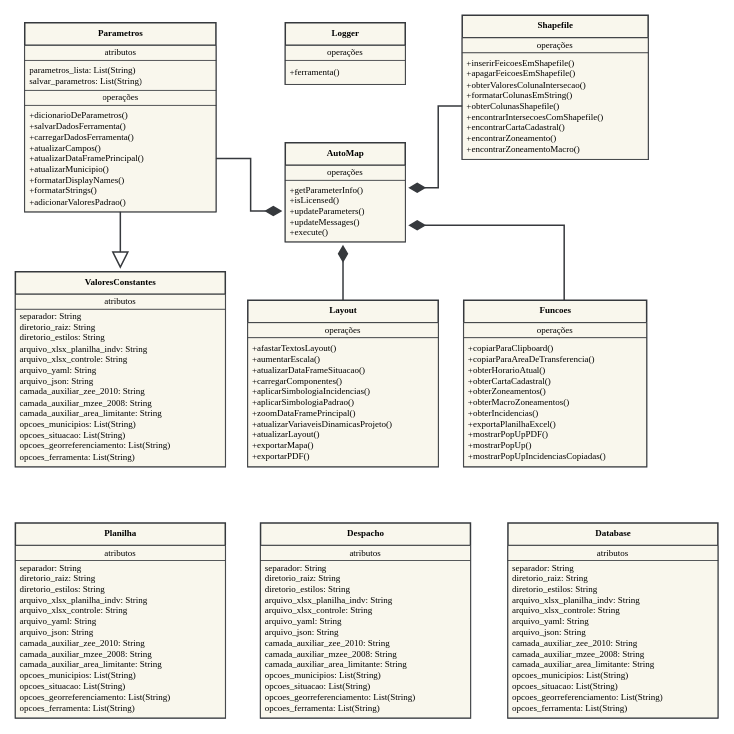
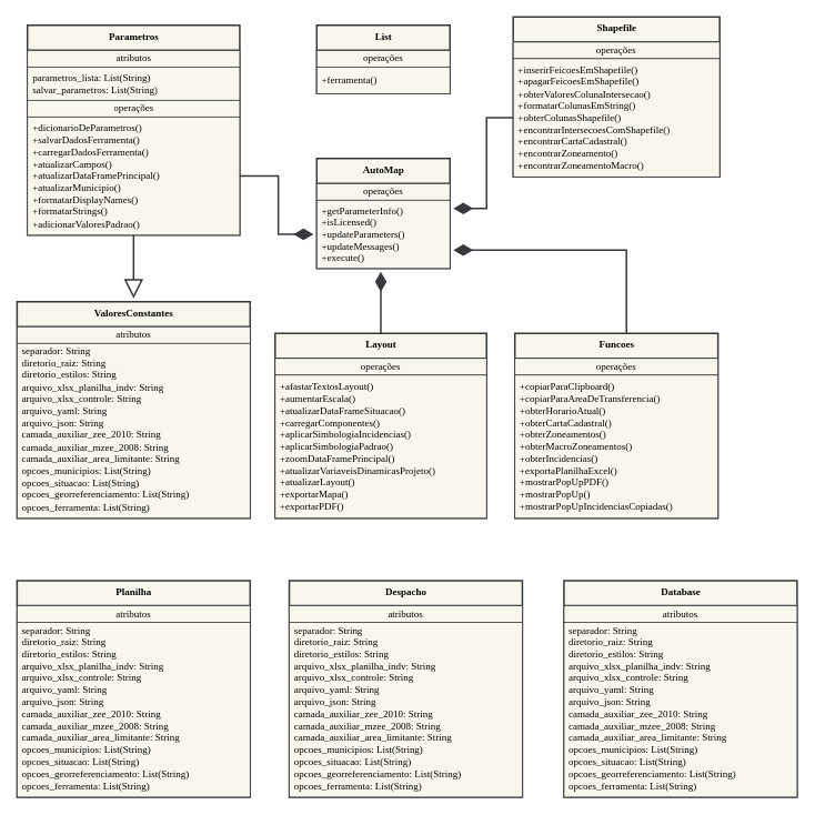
  <mxCell id="0" />
  <mxCell id="1" parent="0" />
  <mxCell id="2" value="&lt;b&gt;Parametros&lt;/b&gt;" style="swimlane;fontStyle=0;align=center;verticalAlign=top;childLayout=stackLayout;horizontal=1;startSize=30;horizontalStack=0;resizeParent=1;resizeParentMax=0;resizeLast=0;collapsible=0;marginBottom=0;html=1;strokeWidth=2;fillColor=#f9f7ed;strokeColor=#36393d;fontColor=#000000;fontFamily=Verdana;" parent="1" vertex="1"><mxGeometry x="32.5" y="30" width="255" height="252" as="geometry" /></mxCell>
  <mxCell id="3" value="atributos" style="text;html=1;strokeColor=#36393d;fillColor=#f9f7ed;align=center;verticalAlign=middle;spacingLeft=4;spacingRight=4;overflow=hidden;rotatable=0;points=[[0,0.5],[1,0.5]];portConstraint=eastwest;fontColor=#000000;fontFamily=Verdana;" parent="2" vertex="1"><mxGeometry y="30" width="255" height="20" as="geometry" /></mxCell>
  <mxCell id="4" value="&lt;div&gt;&lt;span style=&quot;background-color: initial;&quot;&gt;parametros_lista: List(String)&lt;/span&gt;&lt;br&gt;&lt;/div&gt;&lt;div&gt;salvar_parametros: List(String)&lt;/div&gt;" style="text;html=1;strokeColor=#36393d;fillColor=#f9f7ed;align=left;verticalAlign=middle;spacingLeft=4;spacingRight=4;overflow=hidden;rotatable=0;points=[[0,0.5],[1,0.5]];portConstraint=eastwest;fontColor=#000000;fontFamily=Verdana;" parent="2" vertex="1"><mxGeometry y="50" width="255" height="40" as="geometry" /></mxCell>
  <mxCell id="5" value="operações" style="text;html=1;strokeColor=#36393d;fillColor=#f9f7ed;align=center;verticalAlign=middle;spacingLeft=4;spacingRight=4;overflow=hidden;rotatable=0;points=[[0,0.5],[1,0.5]];portConstraint=eastwest;fontColor=#000000;fontFamily=Verdana;" parent="2" vertex="1"><mxGeometry y="90" width="255" height="20" as="geometry" /></mxCell>
  <mxCell id="6" value="&lt;div&gt;+dicionarioDeParametros()&lt;/div&gt;&lt;div&gt;+salvarDadosFerramenta()&lt;/div&gt;&lt;div&gt;+carregarDadosFerramenta()&lt;/div&gt;&lt;div&gt;+atualizarCampos()&lt;/div&gt;&lt;div&gt;+atualizarDataFramePrincipal()&lt;/div&gt;&lt;div&gt;+atualizarMunicipio()&lt;/div&gt;&lt;div&gt;+formatarDisplayNames()&lt;/div&gt;&lt;div&gt;+formatarStrings()&lt;/div&gt;&lt;div&gt;+adicionarValoresPadrao()&lt;/div&gt;" style="text;html=1;strokeColor=#36393d;fillColor=#f9f7ed;align=left;verticalAlign=middle;spacingLeft=4;spacingRight=4;overflow=hidden;rotatable=0;points=[[0,0.5],[1,0.5]];portConstraint=eastwest;fontColor=#000000;fontFamily=Verdana;" parent="2" vertex="1"><mxGeometry y="110" width="255" height="142" as="geometry" /></mxCell>
  <mxCell id="7" value="&lt;span style=&quot;font-weight: 700;&quot;&gt;ValoresConstantes&lt;/span&gt;" style="swimlane;fontStyle=0;align=center;verticalAlign=top;childLayout=stackLayout;horizontal=1;startSize=30;horizontalStack=0;resizeParent=1;resizeParentMax=0;resizeLast=0;collapsible=0;marginBottom=0;html=1;strokeWidth=2;fillColor=#f9f7ed;strokeColor=#36393d;fontColor=#000000;fontFamily=Verdana;" parent="1" vertex="1"><mxGeometry x="20" y="362" width="280" height="260" as="geometry" /></mxCell>
  <mxCell id="8" value="atributos" style="text;html=1;strokeColor=#36393d;fillColor=#f9f7ed;align=center;verticalAlign=middle;spacingLeft=4;spacingRight=4;overflow=hidden;rotatable=0;points=[[0,0.5],[1,0.5]];portConstraint=eastwest;fontColor=#000000;fontFamily=Verdana;" parent="7" vertex="1"><mxGeometry y="30" width="280" height="20" as="geometry" /></mxCell>
  <mxCell id="9" value="&lt;div&gt;&lt;div&gt;&lt;div&gt;separador: String&lt;/div&gt;&lt;div&gt;diretorio_raiz: String&lt;/div&gt;&lt;div&gt;diretorio_estilos: String&lt;/div&gt;&lt;div&gt;arquivo_xlsx_planilha_indv: String&lt;/div&gt;&lt;div&gt;arquivo_xlsx_controle: String&lt;/div&gt;&lt;div&gt;arquivo_yaml: String&lt;/div&gt;&lt;div&gt;arquivo_json: String&lt;/div&gt;&lt;div&gt;camada_auxiliar_zee_2010: String&lt;/div&gt;&lt;div&gt;camada_auxiliar_mzee_2008: String&lt;/div&gt;&lt;div&gt;camada_auxiliar_area_limitante: String&lt;/div&gt;&lt;div&gt;opcoes_municipios:&amp;nbsp;&lt;span style=&quot;background-color: initial;&quot;&gt;List(String)&lt;/span&gt;&lt;/div&gt;&lt;div&gt;opcoes_situacao:&amp;nbsp;&lt;span style=&quot;background-color: initial;&quot;&gt;List(String)&lt;/span&gt;&lt;/div&gt;&lt;div&gt;opcoes_georreferenciamento:&amp;nbsp;&lt;span style=&quot;background-color: initial;&quot;&gt;List(String)&lt;/span&gt;&lt;/div&gt;&lt;div&gt;opcoes_ferramenta:&amp;nbsp;&lt;span style=&quot;background-color: initial;&quot;&gt;List(String)&lt;/span&gt;&lt;/div&gt;&lt;/div&gt;&lt;div&gt;&lt;br&gt;&lt;/div&gt;&lt;/div&gt;" style="text;html=1;strokeColor=#36393d;fillColor=#f9f7ed;align=left;verticalAlign=middle;spacingLeft=4;spacingRight=4;overflow=hidden;rotatable=0;points=[[0,0.5],[1,0.5]];portConstraint=eastwest;fontColor=#000000;fontFamily=Verdana;" parent="7" vertex="1"><mxGeometry y="50" width="280" height="210" as="geometry" /></mxCell>
  <mxCell id="10" value="&lt;b&gt;Shapefile&lt;/b&gt;" style="swimlane;fontStyle=0;align=center;verticalAlign=top;childLayout=stackLayout;horizontal=1;startSize=30;horizontalStack=0;resizeParent=1;resizeParentMax=0;resizeLast=0;collapsible=0;marginBottom=0;html=1;strokeWidth=2;fillColor=#f9f7ed;strokeColor=#36393d;fontColor=#000000;fontFamily=Verdana;" parent="1" vertex="1"><mxGeometry x="616" y="20" width="248" height="192" as="geometry" /></mxCell>
  <mxCell id="11" value="operações" style="text;html=1;strokeColor=#36393d;fillColor=#f9f7ed;align=center;verticalAlign=middle;spacingLeft=4;spacingRight=4;overflow=hidden;rotatable=0;points=[[0,0.5],[1,0.5]];portConstraint=eastwest;fontColor=#000000;fontFamily=Verdana;" parent="10" vertex="1"><mxGeometry y="30" width="248" height="20" as="geometry" /></mxCell>
  <mxCell id="12" value="&lt;div&gt;+inserirFeicoesEmShapefile()&lt;/div&gt;&lt;div&gt;+apagarFeicoesEmShapefile()&lt;/div&gt;&lt;div&gt;+obterValoresColunaIntersecao()&lt;/div&gt;&lt;div&gt;+formatarColunasEmString()&lt;/div&gt;&lt;div&gt;+obterColunasShapefile()&lt;/div&gt;&lt;div&gt;+encontrarIntersecoesComShapefile()&lt;/div&gt;&lt;div&gt;+encontrarCartaCadastral()&lt;/div&gt;&lt;div&gt;+encontrarZoneamento()&lt;/div&gt;&lt;div&gt;+encontrarZoneamentoMacro()&lt;/div&gt;" style="text;html=1;strokeColor=#36393d;fillColor=#f9f7ed;align=left;verticalAlign=middle;spacingLeft=4;spacingRight=4;overflow=hidden;rotatable=0;points=[[0,0.5],[1,0.5]];portConstraint=eastwest;fontColor=#000000;fontFamily=Verdana;" parent="10" vertex="1"><mxGeometry y="50" width="248" height="142" as="geometry" /></mxCell>
  <mxCell id="13" style="edgeStyle=orthogonalEdgeStyle;rounded=0;jumpSize=6;html=0;labelBackgroundColor=default;labelBorderColor=none;strokeColor=#36393D;strokeWidth=2;fontFamily=Verdana;fontColor=#000000;endArrow=diamondThin;endFill=1;startSize=8;endSize=18;targetPerimeterSpacing=4;" parent="1" source="14" target="23" edge="1"><mxGeometry relative="1" as="geometry"><Array as="points"><mxPoint x="457" y="320" /><mxPoint x="457" y="320" /></Array></mxGeometry></mxCell>
  <mxCell id="14" value="&lt;b&gt;Layout&lt;/b&gt;" style="swimlane;fontStyle=0;align=center;verticalAlign=top;childLayout=stackLayout;horizontal=1;startSize=30;horizontalStack=0;resizeParent=1;resizeParentMax=0;resizeLast=0;collapsible=0;marginBottom=0;html=1;strokeWidth=2;fillColor=#f9f7ed;strokeColor=#36393d;fontColor=#000000;fontFamily=Verdana;" parent="1" vertex="1"><mxGeometry x="330" y="400" width="254" height="222" as="geometry" /></mxCell>
  <mxCell id="15" value="operações" style="text;html=1;strokeColor=#36393d;fillColor=#f9f7ed;align=center;verticalAlign=middle;spacingLeft=4;spacingRight=4;overflow=hidden;rotatable=0;points=[[0,0.5],[1,0.5]];portConstraint=eastwest;fontColor=#000000;fontFamily=Verdana;" parent="14" vertex="1"><mxGeometry y="30" width="254" height="20" as="geometry" /></mxCell>
  <mxCell id="16" value="&lt;div&gt;+afastarTextosLayout()&lt;/div&gt;&lt;div&gt;+aumentarEscala()&lt;/div&gt;&lt;div&gt;+atualizarDataFrameSituacao()&lt;/div&gt;&lt;div&gt;+carregarComponentes()&lt;/div&gt;&lt;div&gt;+aplicarSimbologiaIncidencias()&lt;/div&gt;&lt;div&gt;+aplicarSimbologiaPadrao()&lt;/div&gt;&lt;div&gt;+zoomDataFramePrincipal()&lt;/div&gt;&lt;div&gt;+atualizarVariaveisDinamicasProjeto()&lt;/div&gt;&lt;div&gt;+atualizarLayout()&lt;/div&gt;&lt;div&gt;+exportarMapa()&lt;/div&gt;&lt;div&gt;+exportarPDF()&lt;/div&gt;" style="text;html=1;strokeColor=#36393d;fillColor=#f9f7ed;align=left;verticalAlign=middle;spacingLeft=4;spacingRight=4;overflow=hidden;rotatable=0;points=[[0,0.5],[1,0.5]];portConstraint=eastwest;fontColor=#000000;fontFamily=Verdana;" parent="14" vertex="1"><mxGeometry y="50" width="254" height="172" as="geometry" /></mxCell>
  <mxCell id="17" style="edgeStyle=orthogonalEdgeStyle;rounded=0;jumpSize=6;html=0;labelBackgroundColor=default;labelBorderColor=none;strokeColor=#36393D;strokeWidth=2;fontFamily=Verdana;fontColor=#000000;endArrow=diamondThin;endFill=1;startSize=8;endSize=18;targetPerimeterSpacing=4;" parent="1" source="18" target="23" edge="1"><mxGeometry relative="1" as="geometry"><Array as="points"><mxPoint x="752" y="300" /></Array></mxGeometry></mxCell>
  <mxCell id="18" value="&lt;b&gt;Funcoes&lt;/b&gt;" style="swimlane;fontStyle=0;align=center;verticalAlign=top;childLayout=stackLayout;horizontal=1;startSize=30;horizontalStack=0;resizeParent=1;resizeParentMax=0;resizeLast=0;collapsible=0;marginBottom=0;html=1;strokeWidth=2;fillColor=#f9f7ed;strokeColor=#36393d;fontColor=#000000;fontFamily=Verdana;" parent="1" vertex="1"><mxGeometry x="618" y="400" width="244" height="222" as="geometry" /></mxCell>
  <mxCell id="19" value="operações" style="text;html=1;strokeColor=#36393d;fillColor=#f9f7ed;align=center;verticalAlign=middle;spacingLeft=4;spacingRight=4;overflow=hidden;rotatable=0;points=[[0,0.5],[1,0.5]];portConstraint=eastwest;fontColor=#000000;fontFamily=Verdana;" parent="18" vertex="1"><mxGeometry y="30" width="244" height="20" as="geometry" /></mxCell>
  <mxCell id="20" value="&lt;div&gt;+copiarParaClipboard()&lt;/div&gt;&lt;div&gt;+copiarParaAreaDeTransferencia()&lt;/div&gt;&lt;div&gt;+obterHorarioAtual()&lt;/div&gt;&lt;div&gt;+obterCartaCadastral()&lt;/div&gt;&lt;div&gt;+obterZoneamentos()&lt;/div&gt;&lt;div&gt;+obterMacroZoneamentos()&lt;/div&gt;&lt;div&gt;+obterIncidencias()&lt;/div&gt;&lt;div&gt;+exportaPlanilhaExcel()&lt;/div&gt;&lt;div&gt;+mostrarPopUpPDF()&lt;/div&gt;&lt;div&gt;+mostrarPopUp()&lt;/div&gt;&lt;div&gt;+mostrarPopUpIncidenciasCopiadas()&lt;/div&gt;" style="text;html=1;strokeColor=#36393d;fillColor=#f9f7ed;align=left;verticalAlign=middle;spacingLeft=4;spacingRight=4;overflow=hidden;rotatable=0;points=[[0,0.5],[1,0.5]];portConstraint=eastwest;fontColor=#000000;fontFamily=Verdana;" parent="18" vertex="1"><mxGeometry y="50" width="244" height="172" as="geometry" /></mxCell>
  <mxCell id="21" value="&lt;b&gt;AutoMap&lt;/b&gt;" style="swimlane;fontStyle=0;align=center;verticalAlign=top;childLayout=stackLayout;horizontal=1;startSize=30;horizontalStack=0;resizeParent=1;resizeParentMax=0;resizeLast=0;collapsible=0;marginBottom=0;html=1;strokeWidth=2;fillColor=#f9f7ed;strokeColor=#36393d;fontColor=#000000;fontFamily=Verdana;" parent="1" vertex="1"><mxGeometry x="380" y="190" width="160" height="132" as="geometry" /></mxCell>
  <mxCell id="22" value="operações" style="text;html=1;strokeColor=#36393d;fillColor=#f9f7ed;align=center;verticalAlign=middle;spacingLeft=4;spacingRight=4;overflow=hidden;rotatable=0;points=[[0,0.5],[1,0.5]];portConstraint=eastwest;fontColor=#000000;fontFamily=Verdana;" parent="21" vertex="1"><mxGeometry y="30" width="160" height="20" as="geometry" /></mxCell>
  <mxCell id="23" value="&lt;div&gt;+getParameterInfo()&lt;/div&gt;&lt;div&gt;+isLicensed()&lt;/div&gt;&lt;div&gt;+updateParameters()&lt;/div&gt;&lt;div&gt;+updateMessages()&lt;/div&gt;&lt;div&gt;+execute()&lt;/div&gt;" style="text;html=1;strokeColor=#36393d;fillColor=#f9f7ed;align=left;verticalAlign=middle;spacingLeft=4;spacingRight=4;overflow=hidden;rotatable=0;points=[[0,0.5],[1,0.5]];portConstraint=eastwest;fontColor=#000000;fontFamily=Verdana;" parent="21" vertex="1"><mxGeometry y="50" width="160" height="82" as="geometry" /></mxCell>
- <mxCell id="24" value="&lt;b&gt;Logger&lt;/b&gt;" style="swimlane;fontStyle=0;align=center;verticalAlign=top;childLayout=stackLayout;horizontal=1;startSize=30;horizontalStack=0;resizeParent=1;resizeParentMax=0;resizeLast=0;collapsible=0;marginBottom=0;html=1;strokeWidth=2;fillColor=#f9f7ed;strokeColor=#36393d;fontColor=#000000;fontFamily=Verdana;" parent="1" vertex="1"><mxGeometry x="380" y="30" width="160" height="82" as="geometry" /></mxCell>
+ <mxCell id="24" value="&lt;b&gt;List&lt;/b&gt;" style="swimlane;fontStyle=0;align=center;verticalAlign=top;childLayout=stackLayout;horizontal=1;startSize=30;horizontalStack=0;resizeParent=1;resizeParentMax=0;resizeLast=0;collapsible=0;marginBottom=0;html=1;strokeWidth=2;fillColor=#f9f7ed;strokeColor=#36393d;fontColor=#000000;fontFamily=Verdana;" parent="1" vertex="1"><mxGeometry x="380" y="30" width="160" height="82" as="geometry" /></mxCell>
  <mxCell id="25" value="operações" style="text;html=1;strokeColor=#36393d;fillColor=#f9f7ed;align=center;verticalAlign=middle;spacingLeft=4;spacingRight=4;overflow=hidden;rotatable=0;points=[[0,0.5],[1,0.5]];portConstraint=eastwest;fontColor=#000000;fontFamily=Verdana;" parent="24" vertex="1"><mxGeometry y="30" width="160" height="20" as="geometry" /></mxCell>
  <mxCell id="26" value="&lt;div&gt;+ferramenta()&lt;/div&gt;" style="text;html=1;strokeColor=#36393d;fillColor=#f9f7ed;align=left;verticalAlign=middle;spacingLeft=4;spacingRight=4;overflow=hidden;rotatable=0;points=[[0,0.5],[1,0.5]];portConstraint=eastwest;fontColor=#000000;fontFamily=Verdana;" parent="24" vertex="1"><mxGeometry y="50" width="160" height="32" as="geometry" /></mxCell>
  <mxCell id="27" style="edgeStyle=orthogonalEdgeStyle;rounded=0;jumpSize=6;html=0;labelBackgroundColor=default;labelBorderColor=none;strokeColor=#36393D;strokeWidth=2;fontFamily=Verdana;fontColor=#000000;endArrow=diamondThin;endFill=1;startSize=8;endSize=18;targetPerimeterSpacing=4;" parent="1" source="6" target="23" edge="1"><mxGeometry relative="1" as="geometry" /></mxCell>
  <mxCell id="28" style="edgeStyle=orthogonalEdgeStyle;rounded=0;jumpSize=6;html=0;labelBackgroundColor=default;labelBorderColor=none;strokeColor=#36393D;strokeWidth=2;fontFamily=Verdana;fontColor=#000000;endArrow=diamondThin;endFill=1;startSize=8;endSize=18;targetPerimeterSpacing=4;" parent="1" source="12" target="23" edge="1"><mxGeometry relative="1" as="geometry"><Array as="points"><mxPoint x="584" y="141" /><mxPoint x="584" y="250" /></Array></mxGeometry></mxCell>
  <mxCell id="29" style="edgeStyle=orthogonalEdgeStyle;rounded=0;jumpSize=6;html=0;labelBackgroundColor=default;labelBorderColor=none;strokeColor=#36393D;strokeWidth=2;fontFamily=Verdana;fontColor=#000000;endArrow=block;endFill=0;startSize=8;endSize=18;targetPerimeterSpacing=4;" parent="1" source="6" target="7" edge="1"><mxGeometry relative="1" as="geometry"><Array as="points"><mxPoint x="160" y="310" /><mxPoint x="160" y="310" /></Array></mxGeometry></mxCell>
  <mxCell id="30" value="&lt;b&gt;Planilha&lt;/b&gt;" style="swimlane;fontStyle=0;align=center;verticalAlign=top;childLayout=stackLayout;horizontal=1;startSize=30;horizontalStack=0;resizeParent=1;resizeParentMax=0;resizeLast=0;collapsible=0;marginBottom=0;html=1;strokeWidth=2;fillColor=#f9f7ed;strokeColor=#36393d;fontColor=#000000;fontFamily=Verdana;" vertex="1" parent="1"><mxGeometry x="20" y="697" width="280" height="260" as="geometry" /></mxCell>
  <mxCell id="31" value="atributos" style="text;html=1;strokeColor=#36393d;fillColor=#f9f7ed;align=center;verticalAlign=middle;spacingLeft=4;spacingRight=4;overflow=hidden;rotatable=0;points=[[0,0.5],[1,0.5]];portConstraint=eastwest;fontColor=#000000;fontFamily=Verdana;" vertex="1" parent="30"><mxGeometry y="30" width="280" height="20" as="geometry" /></mxCell>
  <mxCell id="32" value="&lt;div&gt;&lt;div&gt;&lt;div&gt;separador: String&lt;/div&gt;&lt;div&gt;diretorio_raiz: String&lt;/div&gt;&lt;div&gt;diretorio_estilos: String&lt;/div&gt;&lt;div&gt;arquivo_xlsx_planilha_indv: String&lt;/div&gt;&lt;div&gt;arquivo_xlsx_controle: String&lt;/div&gt;&lt;div&gt;arquivo_yaml: String&lt;/div&gt;&lt;div&gt;arquivo_json: String&lt;/div&gt;&lt;div&gt;camada_auxiliar_zee_2010: String&lt;/div&gt;&lt;div&gt;camada_auxiliar_mzee_2008: String&lt;/div&gt;&lt;div&gt;camada_auxiliar_area_limitante: String&lt;/div&gt;&lt;div&gt;opcoes_municipios:&amp;nbsp;&lt;span style=&quot;background-color: initial;&quot;&gt;List(String)&lt;/span&gt;&lt;/div&gt;&lt;div&gt;opcoes_situacao:&amp;nbsp;&lt;span style=&quot;background-color: initial;&quot;&gt;List(String)&lt;/span&gt;&lt;/div&gt;&lt;div&gt;opcoes_georreferenciamento:&amp;nbsp;&lt;span style=&quot;background-color: initial;&quot;&gt;List(String)&lt;/span&gt;&lt;/div&gt;&lt;div&gt;opcoes_ferramenta:&amp;nbsp;&lt;span style=&quot;background-color: initial;&quot;&gt;List(String)&lt;/span&gt;&lt;/div&gt;&lt;/div&gt;&lt;div&gt;&lt;br&gt;&lt;/div&gt;&lt;/div&gt;" style="text;html=1;strokeColor=#36393d;fillColor=#f9f7ed;align=left;verticalAlign=middle;spacingLeft=4;spacingRight=4;overflow=hidden;rotatable=0;points=[[0,0.5],[1,0.5]];portConstraint=eastwest;fontColor=#000000;fontFamily=Verdana;" vertex="1" parent="30"><mxGeometry y="50" width="280" height="210" as="geometry" /></mxCell>
  <mxCell id="33" value="&lt;span style=&quot;font-weight: 700;&quot;&gt;Despacho&lt;/span&gt;" style="swimlane;fontStyle=0;align=center;verticalAlign=top;childLayout=stackLayout;horizontal=1;startSize=30;horizontalStack=0;resizeParent=1;resizeParentMax=0;resizeLast=0;collapsible=0;marginBottom=0;html=1;strokeWidth=2;fillColor=#f9f7ed;strokeColor=#36393d;fontColor=#000000;fontFamily=Verdana;" vertex="1" parent="1"><mxGeometry x="347" y="697" width="280" height="260" as="geometry" /></mxCell>
  <mxCell id="34" value="atributos" style="text;html=1;strokeColor=#36393d;fillColor=#f9f7ed;align=center;verticalAlign=middle;spacingLeft=4;spacingRight=4;overflow=hidden;rotatable=0;points=[[0,0.5],[1,0.5]];portConstraint=eastwest;fontColor=#000000;fontFamily=Verdana;" vertex="1" parent="33"><mxGeometry y="30" width="280" height="20" as="geometry" /></mxCell>
  <mxCell id="35" value="&lt;div&gt;&lt;div&gt;&lt;div&gt;separador: String&lt;/div&gt;&lt;div&gt;diretorio_raiz: String&lt;/div&gt;&lt;div&gt;diretorio_estilos: String&lt;/div&gt;&lt;div&gt;arquivo_xlsx_planilha_indv: String&lt;/div&gt;&lt;div&gt;arquivo_xlsx_controle: String&lt;/div&gt;&lt;div&gt;arquivo_yaml: String&lt;/div&gt;&lt;div&gt;arquivo_json: String&lt;/div&gt;&lt;div&gt;camada_auxiliar_zee_2010: String&lt;/div&gt;&lt;div&gt;camada_auxiliar_mzee_2008: String&lt;/div&gt;&lt;div&gt;camada_auxiliar_area_limitante: String&lt;/div&gt;&lt;div&gt;opcoes_municipios:&amp;nbsp;&lt;span style=&quot;background-color: initial;&quot;&gt;List(String)&lt;/span&gt;&lt;/div&gt;&lt;div&gt;opcoes_situacao:&amp;nbsp;&lt;span style=&quot;background-color: initial;&quot;&gt;List(String)&lt;/span&gt;&lt;/div&gt;&lt;div&gt;opcoes_georreferenciamento:&amp;nbsp;&lt;span style=&quot;background-color: initial;&quot;&gt;List(String)&lt;/span&gt;&lt;/div&gt;&lt;div&gt;opcoes_ferramenta:&amp;nbsp;&lt;span style=&quot;background-color: initial;&quot;&gt;List(String)&lt;/span&gt;&lt;/div&gt;&lt;/div&gt;&lt;div&gt;&lt;br&gt;&lt;/div&gt;&lt;/div&gt;" style="text;html=1;strokeColor=#36393d;fillColor=#f9f7ed;align=left;verticalAlign=middle;spacingLeft=4;spacingRight=4;overflow=hidden;rotatable=0;points=[[0,0.5],[1,0.5]];portConstraint=eastwest;fontColor=#000000;fontFamily=Verdana;" vertex="1" parent="33"><mxGeometry y="50" width="280" height="210" as="geometry" /></mxCell>
  <mxCell id="36" value="&lt;span style=&quot;font-weight: 700;&quot;&gt;Database&lt;/span&gt;" style="swimlane;fontStyle=0;align=center;verticalAlign=top;childLayout=stackLayout;horizontal=1;startSize=30;horizontalStack=0;resizeParent=1;resizeParentMax=0;resizeLast=0;collapsible=0;marginBottom=0;html=1;strokeWidth=2;fillColor=#f9f7ed;strokeColor=#36393d;fontColor=#000000;fontFamily=Verdana;" vertex="1" parent="1"><mxGeometry x="677" y="697" width="280" height="260" as="geometry" /></mxCell>
  <mxCell id="37" value="atributos" style="text;html=1;strokeColor=#36393d;fillColor=#f9f7ed;align=center;verticalAlign=middle;spacingLeft=4;spacingRight=4;overflow=hidden;rotatable=0;points=[[0,0.5],[1,0.5]];portConstraint=eastwest;fontColor=#000000;fontFamily=Verdana;" vertex="1" parent="36"><mxGeometry y="30" width="280" height="20" as="geometry" /></mxCell>
  <mxCell id="38" value="&lt;div&gt;&lt;div&gt;&lt;div&gt;separador: String&lt;/div&gt;&lt;div&gt;diretorio_raiz: String&lt;/div&gt;&lt;div&gt;diretorio_estilos: String&lt;/div&gt;&lt;div&gt;arquivo_xlsx_planilha_indv: String&lt;/div&gt;&lt;div&gt;arquivo_xlsx_controle: String&lt;/div&gt;&lt;div&gt;arquivo_yaml: String&lt;/div&gt;&lt;div&gt;arquivo_json: String&lt;/div&gt;&lt;div&gt;camada_auxiliar_zee_2010: String&lt;/div&gt;&lt;div&gt;camada_auxiliar_mzee_2008: String&lt;/div&gt;&lt;div&gt;camada_auxiliar_area_limitante: String&lt;/div&gt;&lt;div&gt;opcoes_municipios:&amp;nbsp;&lt;span style=&quot;background-color: initial;&quot;&gt;List(String)&lt;/span&gt;&lt;/div&gt;&lt;div&gt;opcoes_situacao:&amp;nbsp;&lt;span style=&quot;background-color: initial;&quot;&gt;List(String)&lt;/span&gt;&lt;/div&gt;&lt;div&gt;opcoes_georreferenciamento:&amp;nbsp;&lt;span style=&quot;background-color: initial;&quot;&gt;List(String)&lt;/span&gt;&lt;/div&gt;&lt;div&gt;opcoes_ferramenta:&amp;nbsp;&lt;span style=&quot;background-color: initial;&quot;&gt;List(String)&lt;/span&gt;&lt;/div&gt;&lt;/div&gt;&lt;div&gt;&lt;br&gt;&lt;/div&gt;&lt;/div&gt;" style="text;html=1;strokeColor=#36393d;fillColor=#f9f7ed;align=left;verticalAlign=middle;spacingLeft=4;spacingRight=4;overflow=hidden;rotatable=0;points=[[0,0.5],[1,0.5]];portConstraint=eastwest;fontColor=#000000;fontFamily=Verdana;" vertex="1" parent="36"><mxGeometry y="50" width="280" height="210" as="geometry" /></mxCell>
